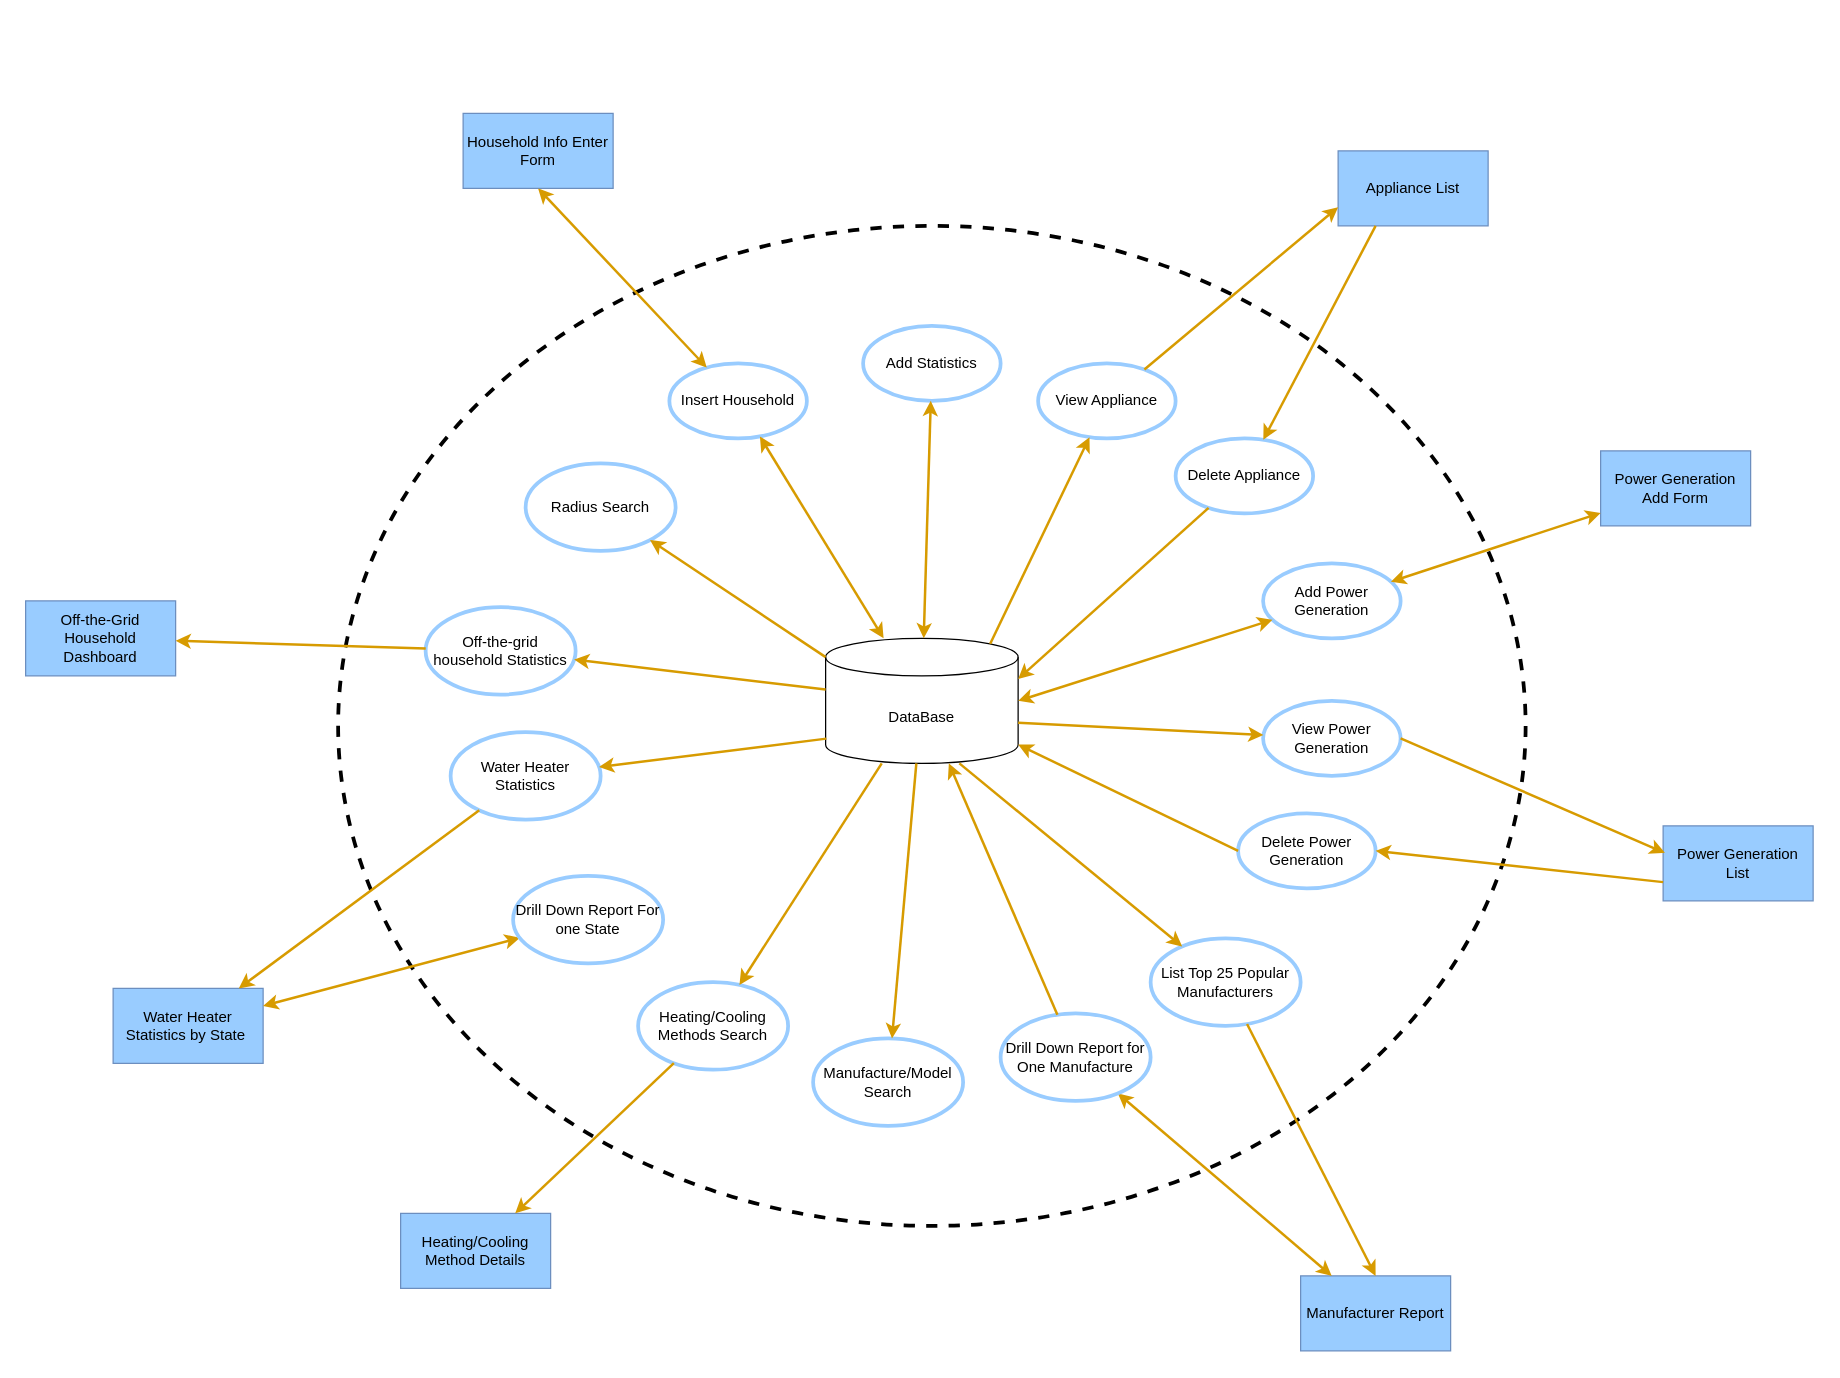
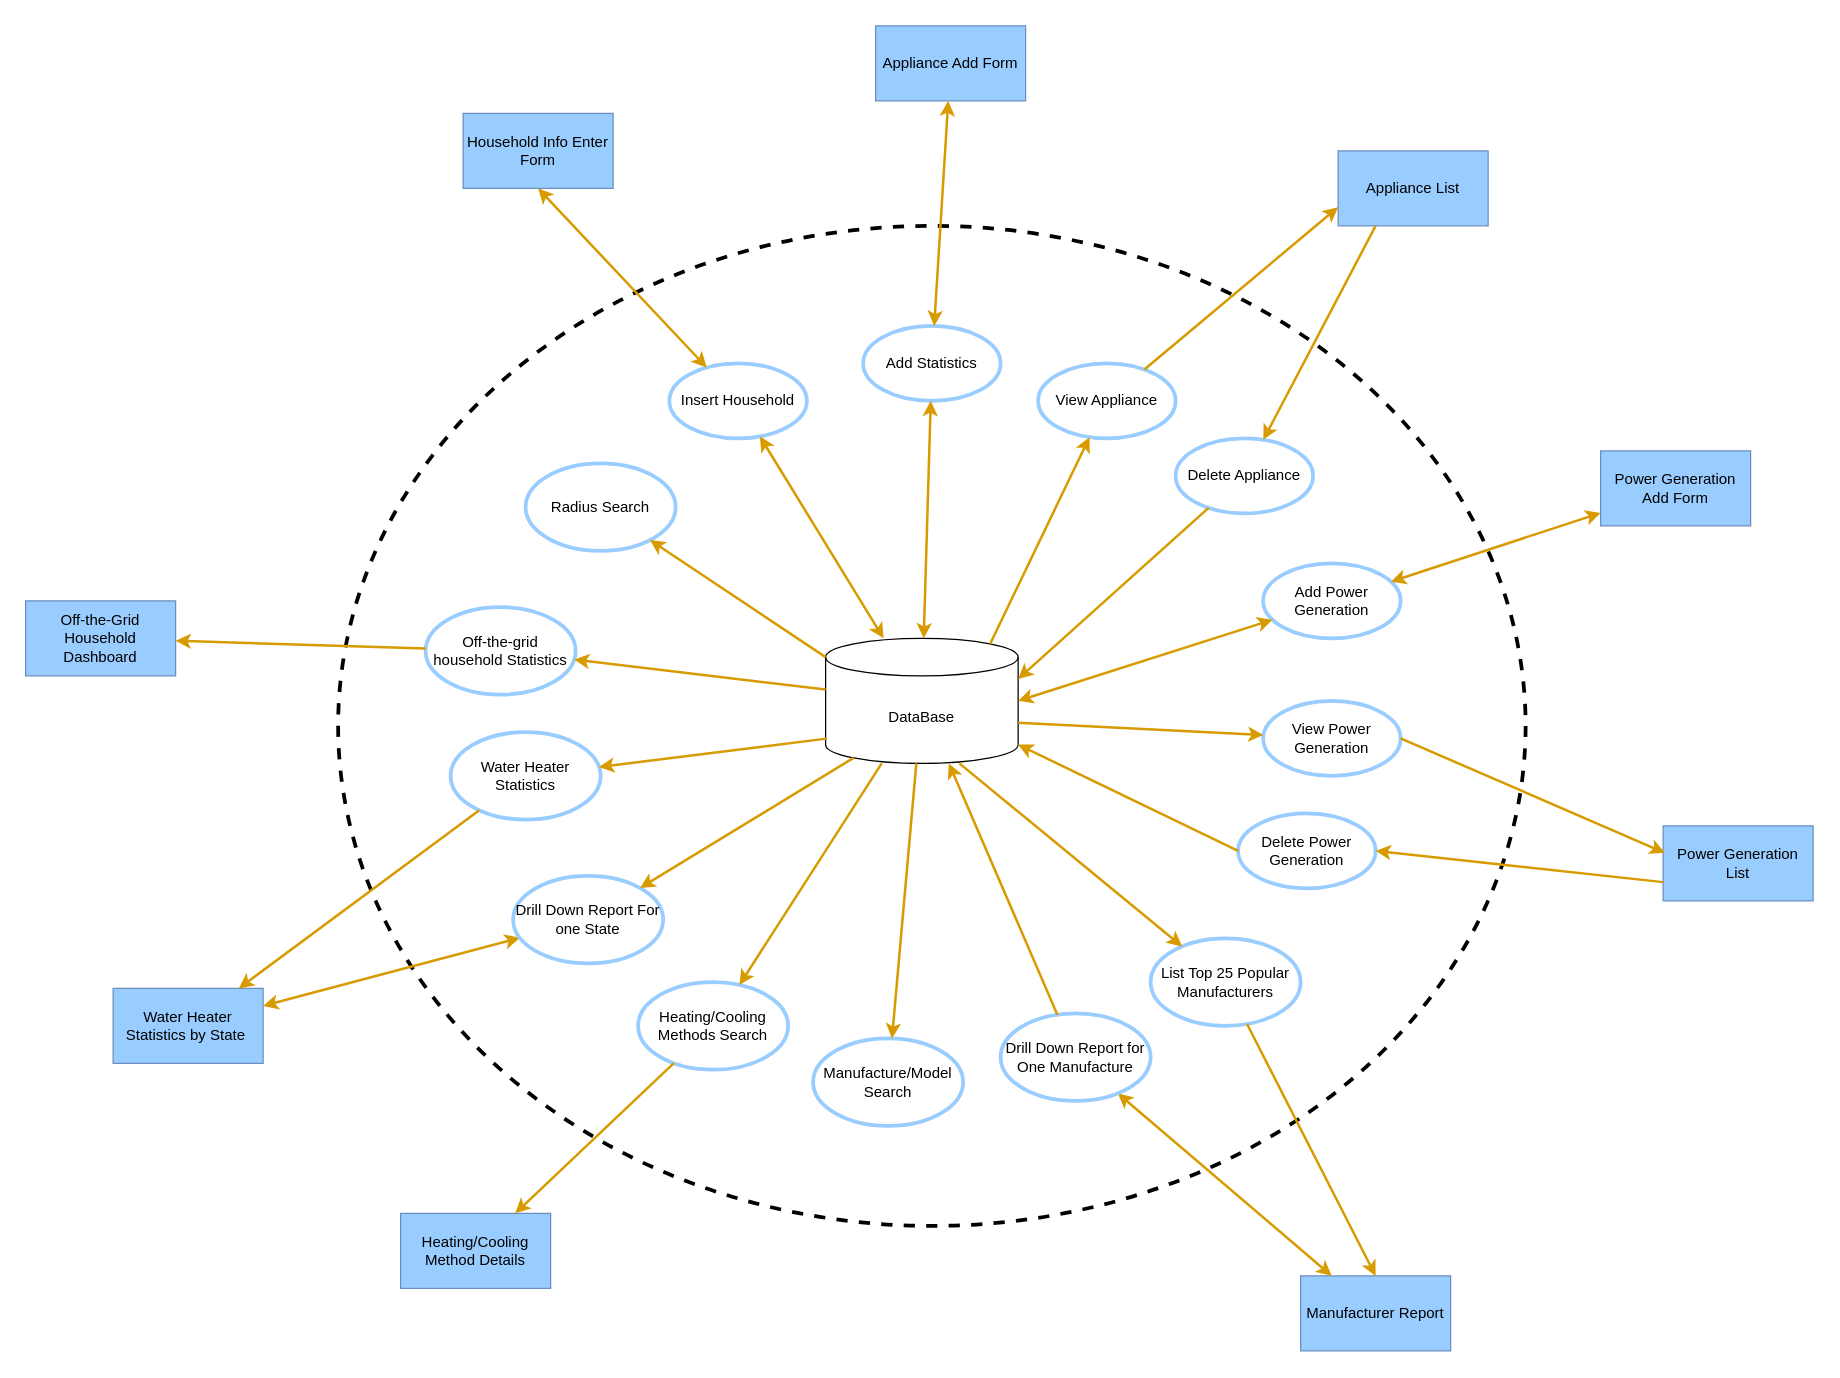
  <mxCell id="0" />
  <mxCell id="1" parent="0" />
  <mxCell id="2" value="" style="ellipse;whiteSpace=wrap;html=1;strokeWidth=3;fillStyle=dots;dashed=1;fillColor=none;" parent="1" vertex="1"><mxGeometry x="270" y="180" width="950" height="800" as="geometry" /></mxCell>
  <mxCell id="3" value="DataBase" style="shape=cylinder3;whiteSpace=wrap;html=1;boundedLbl=1;backgroundOutline=1;size=15;" parent="1" vertex="1"><mxGeometry x="660" y="510" width="154" height="100" as="geometry" /></mxCell>
  <mxCell id="4" value="Household Info Enter Form" style="rounded=0;whiteSpace=wrap;html=1;fillColor=#99CCFF;strokeColor=#6c8ebf;" parent="1" vertex="1"><mxGeometry x="370" y="90" width="120" height="60" as="geometry" /></mxCell>
  <mxCell id="5" value="Insert Household" style="ellipse;whiteSpace=wrap;html=1;strokeColor=#99CCFF;strokeWidth=3;" parent="1" vertex="1"><mxGeometry x="535" y="290" width="110" height="60" as="geometry" /></mxCell>
+ <mxCell id="6" value="Appliance Add Form" style="rounded=0;whiteSpace=wrap;html=1;fillColor=#99CCFF;strokeColor=#6c8ebf;" parent="1" vertex="1"><mxGeometry x="700" y="20" width="120" height="60" as="geometry" /></mxCell>
  <mxCell id="7" value="Add Statistics" style="ellipse;whiteSpace=wrap;html=1;strokeColor=#99CCFF;strokeWidth=3;" parent="1" vertex="1"><mxGeometry x="690" y="260" width="110" height="60" as="geometry" /></mxCell>
  <mxCell id="8" value="Appliance List" style="rounded=0;whiteSpace=wrap;html=1;fillColor=#99CCFF;strokeColor=#6c8ebf;" parent="1" vertex="1"><mxGeometry x="1070" y="120" width="120" height="60" as="geometry" /></mxCell>
  <mxCell id="9" value="View Appliance" style="ellipse;whiteSpace=wrap;html=1;strokeColor=#99CCFF;strokeWidth=3;" parent="1" vertex="1"><mxGeometry x="830" y="290" width="110" height="60" as="geometry" /></mxCell>
  <mxCell id="10" value="Power Generation Add Form" style="rounded=0;whiteSpace=wrap;html=1;fillColor=#99CCFF;strokeColor=#6c8ebf;" parent="1" vertex="1"><mxGeometry x="1280" y="360" width="120" height="60" as="geometry" /></mxCell>
  <mxCell id="11" value="Add Power Generation" style="ellipse;whiteSpace=wrap;html=1;strokeColor=#99CCFF;strokeWidth=3;" parent="1" vertex="1"><mxGeometry x="1010" y="450" width="110" height="60" as="geometry" /></mxCell>
  <mxCell id="12" value="Power Generation List" style="rounded=0;whiteSpace=wrap;html=1;fillColor=#99CCFF;strokeColor=#6c8ebf;" parent="1" vertex="1"><mxGeometry x="1330" y="660" width="120" height="60" as="geometry" /></mxCell>
  <mxCell id="13" value="View Power Generation" style="ellipse;whiteSpace=wrap;html=1;strokeColor=#99CCFF;strokeWidth=3;" parent="1" vertex="1"><mxGeometry x="1010" y="560" width="110" height="60" as="geometry" /></mxCell>
  <mxCell id="14" value="List Top 25 Popular Manufacturers" style="ellipse;whiteSpace=wrap;html=1;strokeColor=#99CCFF;strokeWidth=3;" parent="1" vertex="1"><mxGeometry x="920" y="750" width="120" height="70" as="geometry" /></mxCell>
  <mxCell id="15" value="Manufacturer Report" style="rounded=0;whiteSpace=wrap;html=1;fillColor=#99CCFF;strokeColor=#6c8ebf;" parent="1" vertex="1"><mxGeometry x="1040" y="1020" width="120" height="60" as="geometry" /></mxCell>
  <mxCell id="16" value="" style="endArrow=classic;html=1;rounded=0;fillColor=#ffe6cc;strokeColor=#d79b00;strokeWidth=2;exitX=0.974;exitY=0.875;exitDx=0;exitDy=0;exitPerimeter=0;" parent="1" target="14" edge="1"><mxGeometry width="50" height="50" relative="1" as="geometry"><mxPoint x="767" y="610" as="sourcePoint" /><mxPoint x="900" y="671" as="targetPoint" /></mxGeometry></mxCell>
  <mxCell id="17" value="Manufacture/Model Search" style="ellipse;whiteSpace=wrap;html=1;strokeColor=#99CCFF;strokeWidth=3;" parent="1" vertex="1"><mxGeometry x="650" y="830" width="120" height="70" as="geometry" /></mxCell>
  <mxCell id="18" value="" style="endArrow=classic;html=1;rounded=0;fillColor=#ffe6cc;strokeColor=#d79b00;strokeWidth=2;" parent="1" source="3" target="17" edge="1"><mxGeometry width="50" height="50" relative="1" as="geometry"><mxPoint x="550" y="600" as="sourcePoint" /><mxPoint x="621" y="703" as="targetPoint" /></mxGeometry></mxCell>
  <mxCell id="19" value="Heating/Cooling Method Details" style="rounded=0;whiteSpace=wrap;html=1;fillColor=#99CCFF;strokeColor=#6c8ebf;" parent="1" vertex="1"><mxGeometry x="320" y="970" width="120" height="60" as="geometry" /></mxCell>
  <mxCell id="20" value="Heating/Cooling Methods Search" style="ellipse;whiteSpace=wrap;html=1;strokeColor=#99CCFF;strokeWidth=3;" parent="1" vertex="1"><mxGeometry x="510" y="785" width="120" height="70" as="geometry" /></mxCell>
  <mxCell id="21" value="" style="endArrow=classic;html=1;rounded=0;fillColor=#ffe6cc;strokeColor=#d79b00;strokeWidth=2;" parent="1" source="3" target="20" edge="1"><mxGeometry width="50" height="50" relative="1" as="geometry"><mxPoint x="565" y="610" as="sourcePoint" /><mxPoint x="550" y="700" as="targetPoint" /></mxGeometry></mxCell>
  <mxCell id="22" value="" style="endArrow=classic;html=1;rounded=0;fillColor=#ffe6cc;strokeColor=#d79b00;strokeWidth=2;" parent="1" source="20" target="19" edge="1"><mxGeometry width="50" height="50" relative="1" as="geometry"><mxPoint x="569.5" y="720" as="sourcePoint" /><mxPoint x="470.5" y="797" as="targetPoint" /></mxGeometry></mxCell>
  <mxCell id="23" value="Water Heater Statistics by State&amp;nbsp;" style="rounded=0;whiteSpace=wrap;html=1;fillColor=#99CCFF;strokeColor=#6c8ebf;" parent="1" vertex="1"><mxGeometry x="90" y="790" width="120" height="60" as="geometry" /></mxCell>
  <mxCell id="24" value="Water Heater Statistics" style="ellipse;whiteSpace=wrap;html=1;strokeColor=#99CCFF;strokeWidth=3;" parent="1" vertex="1"><mxGeometry x="360" y="585" width="120" height="70" as="geometry" /></mxCell>
  <mxCell id="25" value="" style="endArrow=classic;html=1;rounded=0;fillColor=#ffe6cc;strokeColor=#d79b00;strokeWidth=2;exitX=0.004;exitY=0.802;exitDx=0;exitDy=0;exitPerimeter=0;" parent="1" source="3" target="24" edge="1"><mxGeometry width="50" height="50" relative="1" as="geometry"><mxPoint x="630" y="560" as="sourcePoint" /><mxPoint x="530" y="610" as="targetPoint" /></mxGeometry></mxCell>
  <mxCell id="26" value="Off-the-Grid Household Dashboard" style="rounded=0;whiteSpace=wrap;html=1;fillColor=#99CCFF;strokeColor=#6c8ebf;" parent="1" vertex="1"><mxGeometry x="20" y="480" width="120" height="60" as="geometry" /></mxCell>
  <mxCell id="27" value="Off-the-grid household Statistics" style="ellipse;whiteSpace=wrap;html=1;strokeColor=#99CCFF;strokeWidth=3;" parent="1" vertex="1"><mxGeometry x="340" y="485" width="120" height="70" as="geometry" /></mxCell>
  <mxCell id="28" value="" style="endArrow=classic;html=1;rounded=0;fillColor=#ffe6cc;strokeColor=#d79b00;strokeWidth=2;" parent="1" source="3" target="27" edge="1"><mxGeometry width="50" height="50" relative="1" as="geometry"><mxPoint x="636" y="542" as="sourcePoint" /><mxPoint x="510" y="610" as="targetPoint" /></mxGeometry></mxCell>
  <mxCell id="29" value="" style="endArrow=classic;html=1;rounded=0;fillColor=#ffe6cc;strokeColor=#d79b00;strokeWidth=2;" parent="1" source="27" target="26" edge="1"><mxGeometry width="50" height="50" relative="1" as="geometry"><mxPoint x="466" y="542" as="sourcePoint" /><mxPoint x="340" y="610" as="targetPoint" /></mxGeometry></mxCell>
  <mxCell id="30" value="Radius Search" style="ellipse;whiteSpace=wrap;html=1;strokeColor=#99CCFF;strokeWidth=3;" parent="1" vertex="1"><mxGeometry x="420" y="370" width="120" height="70" as="geometry" /></mxCell>
  <mxCell id="31" value="" style="endArrow=classic;html=1;rounded=0;fillColor=#ffe6cc;strokeColor=#d79b00;strokeWidth=2;exitX=0;exitY=0;exitDx=0;exitDy=15;exitPerimeter=0;" parent="1" source="3" target="30" edge="1"><mxGeometry width="50" height="50" relative="1" as="geometry"><mxPoint x="700" y="496" as="sourcePoint" /><mxPoint x="550" y="504" as="targetPoint" /></mxGeometry></mxCell>
  <mxCell id="32" value="" style="endArrow=classic;startArrow=classic;html=1;rounded=0;strokeWidth=2;strokeColor=#d79b00;fillColor=#ffe6cc;entryX=0.5;entryY=1;entryDx=0;entryDy=0;" parent="1" source="5" edge="1" target="4"><mxGeometry width="50" height="50" relative="1" as="geometry"><mxPoint x="780" y="333" as="sourcePoint" /><mxPoint x="694" y="210" as="targetPoint" /></mxGeometry></mxCell>
  <mxCell id="33" value="" style="endArrow=classic;startArrow=classic;html=1;rounded=0;strokeWidth=2;strokeColor=#d79b00;fillColor=#ffe6cc;" parent="1" source="3" target="5" edge="1"><mxGeometry width="50" height="50" relative="1" as="geometry"><mxPoint x="700" y="510" as="sourcePoint" /><mxPoint x="694" y="400" as="targetPoint" /></mxGeometry></mxCell>
  <mxCell id="34" value="" style="endArrow=classic;startArrow=classic;html=1;rounded=0;strokeWidth=2;strokeColor=#d79b00;fillColor=#ffe6cc;" parent="1" source="3" target="7" edge="1"><mxGeometry width="50" height="50" relative="1" as="geometry"><mxPoint x="861" y="496" as="sourcePoint" /><mxPoint x="830" y="400" as="targetPoint" /></mxGeometry></mxCell>
+ <mxCell id="35" value="" style="endArrow=classic;startArrow=classic;html=1;rounded=0;strokeWidth=2;strokeColor=#d79b00;fillColor=#ffe6cc;" parent="1" source="7" target="6" edge="1"><mxGeometry width="50" height="50" relative="1" as="geometry"><mxPoint x="970.5" y="340" as="sourcePoint" /><mxPoint x="949.5" y="244" as="targetPoint" /></mxGeometry></mxCell>
  <mxCell id="36" value="" style="endArrow=classic;startArrow=classic;html=1;rounded=0;strokeWidth=2;strokeColor=#d79b00;fillColor=#ffe6cc;exitX=1;exitY=0.5;exitDx=0;exitDy=0;exitPerimeter=0;" parent="1" source="3" target="11" edge="1"><mxGeometry width="50" height="50" relative="1" as="geometry"><mxPoint x="756" y="540" as="sourcePoint" /><mxPoint x="735" y="444" as="targetPoint" /></mxGeometry></mxCell>
  <mxCell id="37" value="" style="endArrow=classic;startArrow=classic;html=1;rounded=0;strokeWidth=2;strokeColor=#d79b00;fillColor=#ffe6cc;" parent="1" source="11" target="10" edge="1"><mxGeometry width="50" height="50" relative="1" as="geometry"><mxPoint x="766" y="550" as="sourcePoint" /><mxPoint x="745" y="454" as="targetPoint" /></mxGeometry></mxCell>
  <mxCell id="38" value="" style="endArrow=classic;startArrow=classic;html=1;rounded=0;strokeWidth=2;strokeColor=#d79b00;fillColor=#ffe6cc;" parent="1" source="50" target="15" edge="1"><mxGeometry width="50" height="50" relative="1" as="geometry"><mxPoint x="776" y="560" as="sourcePoint" /><mxPoint x="755" y="464" as="targetPoint" /></mxGeometry></mxCell>
  <mxCell id="39" value="" style="endArrow=classic;startArrow=classic;html=1;rounded=0;strokeWidth=2;strokeColor=#d79b00;fillColor=#ffe6cc;" parent="1" source="23" target="53" edge="1"><mxGeometry width="50" height="50" relative="1" as="geometry"><mxPoint x="786" y="570" as="sourcePoint" /><mxPoint x="765" y="474" as="targetPoint" /></mxGeometry></mxCell>
  <mxCell id="40" value="" style="endArrow=classic;html=1;rounded=0;fillColor=#ffe6cc;strokeColor=#d79b00;strokeWidth=2;exitX=0.855;exitY=0;exitDx=0;exitDy=4.35;exitPerimeter=0;" edge="1" parent="1" source="3" target="9"><mxGeometry width="50" height="50" relative="1" as="geometry"><mxPoint x="777" y="620" as="sourcePoint" /><mxPoint x="914" y="727" as="targetPoint" /></mxGeometry></mxCell>
  <mxCell id="41" value="" style="endArrow=classic;html=1;rounded=0;fillColor=#ffe6cc;strokeColor=#d79b00;strokeWidth=2;entryX=0;entryY=0.75;entryDx=0;entryDy=0;" edge="1" parent="1" source="9" target="8"><mxGeometry width="50" height="50" relative="1" as="geometry"><mxPoint x="787" y="630" as="sourcePoint" /><mxPoint x="924" y="737" as="targetPoint" /></mxGeometry></mxCell>
  <mxCell id="42" value="Delete Appliance" style="ellipse;whiteSpace=wrap;html=1;strokeColor=#99CCFF;strokeWidth=3;" vertex="1" parent="1"><mxGeometry x="940" y="350" width="110" height="60" as="geometry" /></mxCell>
  <mxCell id="43" value="" style="endArrow=classic;html=1;rounded=0;fillColor=#ffe6cc;strokeColor=#d79b00;strokeWidth=2;entryX=1;entryY=0;entryDx=0;entryDy=32.5;entryPerimeter=0;" edge="1" parent="1" source="42" target="3"><mxGeometry width="50" height="50" relative="1" as="geometry"><mxPoint x="824" y="535" as="sourcePoint" /><mxPoint x="895" y="438" as="targetPoint" /></mxGeometry></mxCell>
  <mxCell id="44" value="" style="endArrow=classic;html=1;rounded=0;fillColor=#ffe6cc;strokeColor=#d79b00;strokeWidth=2;exitX=0.25;exitY=1;exitDx=0;exitDy=0;" edge="1" parent="1" source="8" target="42"><mxGeometry width="50" height="50" relative="1" as="geometry"><mxPoint x="974" y="480" as="sourcePoint" /><mxPoint x="824" y="553" as="targetPoint" /></mxGeometry></mxCell>
  <mxCell id="45" value="Delete Power Generation" style="ellipse;whiteSpace=wrap;html=1;strokeColor=#99CCFF;strokeWidth=3;" vertex="1" parent="1"><mxGeometry x="990" y="650" width="110" height="60" as="geometry" /></mxCell>
  <mxCell id="46" value="" style="endArrow=classic;html=1;rounded=0;fillColor=#ffe6cc;strokeColor=#d79b00;strokeWidth=2;exitX=1;exitY=0;exitDx=0;exitDy=67.5;exitPerimeter=0;" edge="1" parent="1" source="3" target="13"><mxGeometry width="50" height="50" relative="1" as="geometry"><mxPoint x="824" y="535" as="sourcePoint" /><mxPoint x="897" y="418" as="targetPoint" /></mxGeometry></mxCell>
  <mxCell id="47" value="" style="endArrow=classic;html=1;rounded=0;fillColor=#ffe6cc;strokeColor=#d79b00;strokeWidth=2;exitX=1;exitY=0.5;exitDx=0;exitDy=0;entryX=0.012;entryY=0.36;entryDx=0;entryDy=0;entryPerimeter=0;" edge="1" parent="1" source="13" target="12"><mxGeometry width="50" height="50" relative="1" as="geometry"><mxPoint x="824" y="588" as="sourcePoint" /><mxPoint x="1004" y="629" as="targetPoint" /></mxGeometry></mxCell>
  <mxCell id="48" value="" style="endArrow=classic;html=1;rounded=0;fillColor=#ffe6cc;strokeColor=#d79b00;strokeWidth=2;exitX=0;exitY=0.75;exitDx=0;exitDy=0;entryX=1;entryY=0.5;entryDx=0;entryDy=0;" edge="1" parent="1" source="12" target="45"><mxGeometry width="50" height="50" relative="1" as="geometry"><mxPoint x="1070" y="280" as="sourcePoint" /><mxPoint x="998" y="441" as="targetPoint" /></mxGeometry></mxCell>
  <mxCell id="49" value="" style="endArrow=classic;html=1;rounded=0;fillColor=#ffe6cc;strokeColor=#d79b00;strokeWidth=2;exitX=0;exitY=0.5;exitDx=0;exitDy=0;entryX=1;entryY=1;entryDx=0;entryDy=-15;entryPerimeter=0;" edge="1" parent="1" source="45" target="3"><mxGeometry width="50" height="50" relative="1" as="geometry"><mxPoint x="1080" y="290" as="sourcePoint" /><mxPoint x="1008" y="451" as="targetPoint" /></mxGeometry></mxCell>
  <mxCell id="50" value="Drill Down Report for One Manufacture" style="ellipse;whiteSpace=wrap;html=1;strokeColor=#99CCFF;strokeWidth=3;" vertex="1" parent="1"><mxGeometry x="800" y="810" width="120" height="70" as="geometry" /></mxCell>
  <mxCell id="51" value="" style="endArrow=classic;html=1;rounded=0;fillColor=#ffe6cc;strokeColor=#d79b00;strokeWidth=2;entryX=0.5;entryY=0;entryDx=0;entryDy=0;" edge="1" parent="1" source="14" target="15"><mxGeometry width="50" height="50" relative="1" as="geometry"><mxPoint x="777" y="620" as="sourcePoint" /><mxPoint x="910" y="755" as="targetPoint" /></mxGeometry></mxCell>
  <mxCell id="52" value="" style="endArrow=classic;html=1;rounded=0;fillColor=#ffe6cc;strokeColor=#d79b00;strokeWidth=2;" edge="1" parent="1" source="50" target="3"><mxGeometry width="50" height="50" relative="1" as="geometry"><mxPoint x="990" y="710" as="sourcePoint" /><mxPoint x="824" y="605" as="targetPoint" /></mxGeometry></mxCell>
  <mxCell id="53" value="Drill Down Report For one State" style="ellipse;whiteSpace=wrap;html=1;strokeColor=#99CCFF;strokeWidth=3;" vertex="1" parent="1"><mxGeometry x="410" y="700" width="120" height="70" as="geometry" /></mxCell>
+ <mxCell id="54" value="" style="endArrow=classic;html=1;rounded=0;fillColor=#ffe6cc;strokeColor=#d79b00;strokeWidth=2;exitX=0.145;exitY=1;exitDx=0;exitDy=-4.35;exitPerimeter=0;" edge="1" parent="1" source="3" target="53"><mxGeometry width="50" height="50" relative="1" as="geometry"><mxPoint x="680" y="613" as="sourcePoint" /><mxPoint x="467" y="654" as="targetPoint" /></mxGeometry></mxCell>
  <mxCell id="55" value="" style="endArrow=classic;html=1;rounded=0;fillColor=#ffe6cc;strokeColor=#d79b00;strokeWidth=2;" edge="1" parent="1" source="24" target="23"><mxGeometry width="50" height="50" relative="1" as="geometry"><mxPoint x="671" y="600" as="sourcePoint" /><mxPoint x="465" y="651" as="targetPoint" /></mxGeometry></mxCell>
